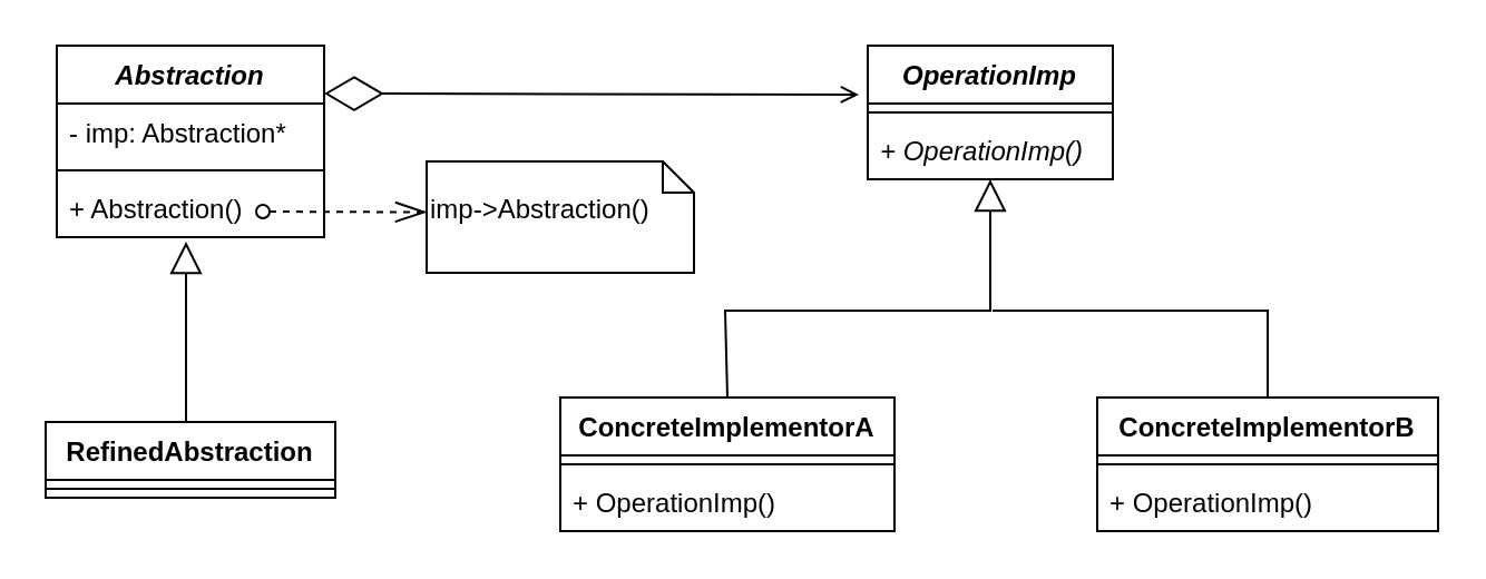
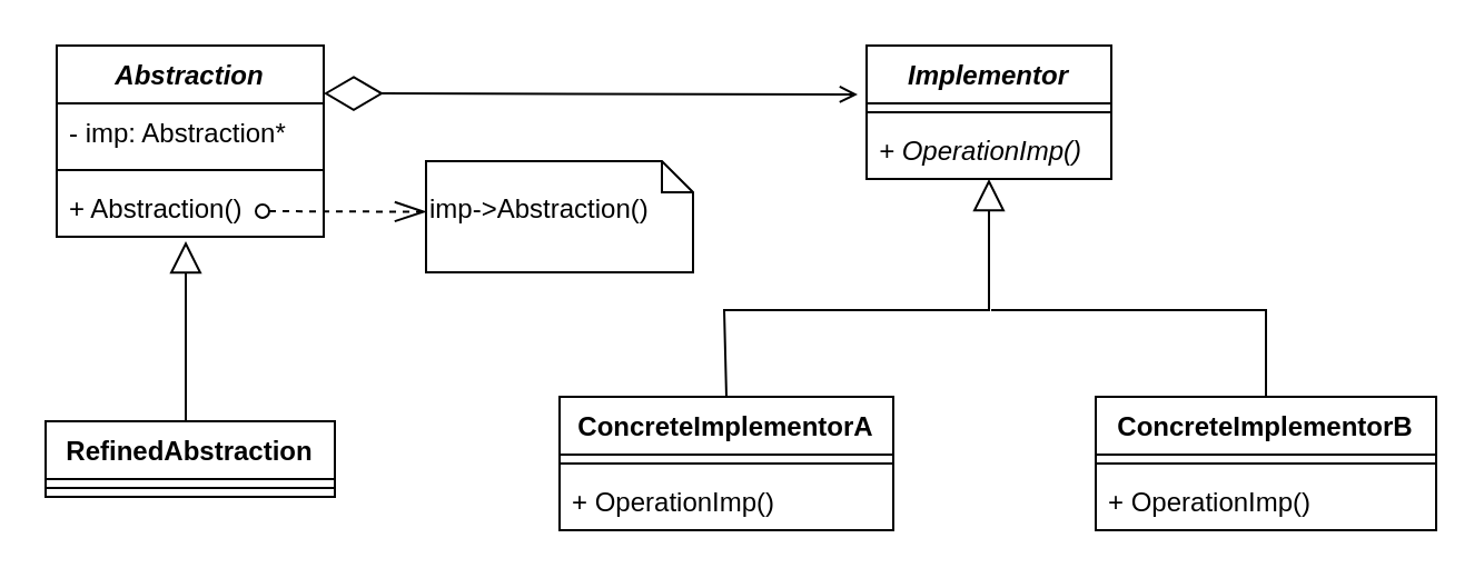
  <mxCell id="0" />
  <mxCell id="1" parent="0" />
  <mxCell id="2" value="Abstraction" style="swimlane;fontStyle=3;align=center;verticalAlign=top;childLayout=stackLayout;horizontal=1;startSize=26;horizontalStack=0;resizeParent=1;resizeParentMax=0;resizeLast=0;collapsible=1;marginBottom=0;" vertex="1" parent="1"><mxGeometry x="25" y="20" width="120" height="86" as="geometry" /></mxCell>
  <mxCell id="3" value="- imp: Abstraction*" style="text;strokeColor=none;fillColor=none;align=left;verticalAlign=top;spacingLeft=4;spacingRight=4;overflow=hidden;rotatable=0;points=[[0,0.5],[1,0.5]];portConstraint=eastwest;" vertex="1" parent="2"><mxGeometry y="26" width="120" height="26" as="geometry" /></mxCell>
  <mxCell id="4" value="" style="line;strokeWidth=1;fillColor=none;align=left;verticalAlign=middle;spacingTop=-1;spacingLeft=3;spacingRight=3;rotatable=0;labelPosition=right;points=[];portConstraint=eastwest;" vertex="1" parent="2"><mxGeometry y="52" width="120" height="8" as="geometry" /></mxCell>
  <mxCell id="5" value="+ Abstraction()" style="text;strokeColor=none;fillColor=none;align=left;verticalAlign=top;spacingLeft=4;spacingRight=4;overflow=hidden;rotatable=0;points=[[0,0.5],[1,0.5]];portConstraint=eastwest;" vertex="1" parent="2"><mxGeometry y="60" width="120" height="26" as="geometry" /></mxCell>
  <mxCell id="6" value="RefinedAbstraction" style="swimlane;fontStyle=1;align=center;verticalAlign=top;childLayout=stackLayout;horizontal=1;startSize=26;horizontalStack=0;resizeParent=1;resizeParentMax=0;resizeLast=0;collapsible=1;marginBottom=0;" vertex="1" parent="1"><mxGeometry x="20" y="189" width="130" height="34" as="geometry" /></mxCell>
  <mxCell id="7" value="" style="line;strokeWidth=1;fillColor=none;align=left;verticalAlign=middle;spacingTop=-1;spacingLeft=3;spacingRight=3;rotatable=0;labelPosition=right;points=[];portConstraint=eastwest;" vertex="1" parent="6"><mxGeometry y="26" width="130" height="8" as="geometry" /></mxCell>
  <mxCell id="8" style="edgeStyle=orthogonalEdgeStyle;rounded=0;orthogonalLoop=1;jettySize=auto;html=1;exitX=0.5;exitY=0;exitDx=0;exitDy=0;endArrow=none;endFill=0;" edge="1" parent="1" source="9"><mxGeometry relative="1" as="geometry"><mxPoint x="445" y="139" as="targetPoint" /><Array as="points"><mxPoint x="569" y="139" /></Array></mxGeometry></mxCell>
  <mxCell id="9" value="ConcreteImplementorB" style="swimlane;fontStyle=1;align=center;verticalAlign=top;childLayout=stackLayout;horizontal=1;startSize=26;horizontalStack=0;resizeParent=1;resizeParentMax=0;resizeLast=0;collapsible=1;marginBottom=0;" vertex="1" parent="1"><mxGeometry x="492" y="178" width="153" height="60" as="geometry" /></mxCell>
  <mxCell id="10" value="" style="line;strokeWidth=1;fillColor=none;align=left;verticalAlign=middle;spacingTop=-1;spacingLeft=3;spacingRight=3;rotatable=0;labelPosition=right;points=[];portConstraint=eastwest;" vertex="1" parent="9"><mxGeometry y="26" width="153" height="8" as="geometry" /></mxCell>
  <mxCell id="11" value="+ OperationImp()" style="text;strokeColor=none;fillColor=none;align=left;verticalAlign=top;spacingLeft=4;spacingRight=4;overflow=hidden;rotatable=0;points=[[0,0.5],[1,0.5]];portConstraint=eastwest;fontStyle=0" vertex="1" parent="9"><mxGeometry y="34" width="153" height="26" as="geometry" /></mxCell>
- <mxCell id="12" value="OperationImp" style="swimlane;fontStyle=3;align=center;verticalAlign=top;childLayout=stackLayout;horizontal=1;startSize=26;horizontalStack=0;resizeParent=1;resizeParentMax=0;resizeLast=0;collapsible=1;marginBottom=0;" vertex="1" parent="1"><mxGeometry x="389" y="20" width="110" height="60" as="geometry" /></mxCell>
+ <mxCell id="12" value="Implementor" style="swimlane;fontStyle=3;align=center;verticalAlign=top;childLayout=stackLayout;horizontal=1;startSize=26;horizontalStack=0;resizeParent=1;resizeParentMax=0;resizeLast=0;collapsible=1;marginBottom=0;" vertex="1" parent="1"><mxGeometry x="389" y="20" width="110" height="60" as="geometry" /></mxCell>
  <mxCell id="13" value="" style="line;strokeWidth=1;fillColor=none;align=left;verticalAlign=middle;spacingTop=-1;spacingLeft=3;spacingRight=3;rotatable=0;labelPosition=right;points=[];portConstraint=eastwest;" vertex="1" parent="12"><mxGeometry y="26" width="110" height="8" as="geometry" /></mxCell>
  <mxCell id="14" value="+ OperationImp()" style="text;strokeColor=none;fillColor=none;align=left;verticalAlign=top;spacingLeft=4;spacingRight=4;overflow=hidden;rotatable=0;points=[[0,0.5],[1,0.5]];portConstraint=eastwest;fontStyle=2" vertex="1" parent="12"><mxGeometry y="34" width="110" height="26" as="geometry" /></mxCell>
  <mxCell id="15" value="ConcreteImplementorA" style="swimlane;fontStyle=1;align=center;verticalAlign=top;childLayout=stackLayout;horizontal=1;startSize=26;horizontalStack=0;resizeParent=1;resizeParentMax=0;resizeLast=0;collapsible=1;marginBottom=0;" vertex="1" parent="1"><mxGeometry x="251" y="178" width="150" height="60" as="geometry" /></mxCell>
  <mxCell id="16" value="" style="line;strokeWidth=1;fillColor=none;align=left;verticalAlign=middle;spacingTop=-1;spacingLeft=3;spacingRight=3;rotatable=0;labelPosition=right;points=[];portConstraint=eastwest;" vertex="1" parent="15"><mxGeometry y="26" width="150" height="8" as="geometry" /></mxCell>
  <mxCell id="17" value="+ OperationImp()" style="text;strokeColor=none;fillColor=none;align=left;verticalAlign=top;spacingLeft=4;spacingRight=4;overflow=hidden;rotatable=0;points=[[0,0.5],[1,0.5]];portConstraint=eastwest;fontStyle=0" vertex="1" parent="15"><mxGeometry y="34" width="150" height="26" as="geometry" /></mxCell>
  <mxCell id="18" value="" style="endArrow=block;endFill=0;endSize=12;html=1;" edge="1" parent="1"><mxGeometry width="160" relative="1" as="geometry"><mxPoint x="83" y="189" as="sourcePoint" /><mxPoint x="83" y="108" as="targetPoint" /></mxGeometry></mxCell>
  <mxCell id="19" value="" style="endArrow=block;endFill=0;endSize=12;html=1;exitX=0.5;exitY=0;exitDx=0;exitDy=0;rounded=0;" edge="1" parent="1" source="15"><mxGeometry width="160" relative="1" as="geometry"><mxPoint x="444" y="161" as="sourcePoint" /><mxPoint x="444" y="80" as="targetPoint" /><Array as="points"><mxPoint x="325" y="139" /><mxPoint x="444" y="139" /></Array></mxGeometry></mxCell>
  <mxCell id="20" value="" style="endArrow=diamondThin;endFill=0;endSize=24;html=1;entryX=1;entryY=0.25;entryDx=0;entryDy=0;startArrow=open;startFill=0;" edge="1" parent="1" target="2"><mxGeometry width="160" relative="1" as="geometry"><mxPoint x="385" y="42" as="sourcePoint" /><mxPoint x="145" y="23" as="targetPoint" /></mxGeometry></mxCell>
  <mxCell id="21" value="&lt;br&gt;imp-&amp;gt;Abstraction()" style="shape=note;whiteSpace=wrap;html=1;size=14;verticalAlign=top;align=left;spacingTop=-6;" vertex="1" parent="1"><mxGeometry x="191" y="72" width="120" height="50" as="geometry" /></mxCell>
  <mxCell id="22" value="" style="endArrow=openThin;dashed=1;endFill=0;endSize=12;html=1;startArrow=oval;startFill=0;" edge="1" parent="1"><mxGeometry width="160" relative="1" as="geometry"><mxPoint x="117.5" y="94.5" as="sourcePoint" /><mxPoint x="191" y="94.775" as="targetPoint" /></mxGeometry></mxCell>
